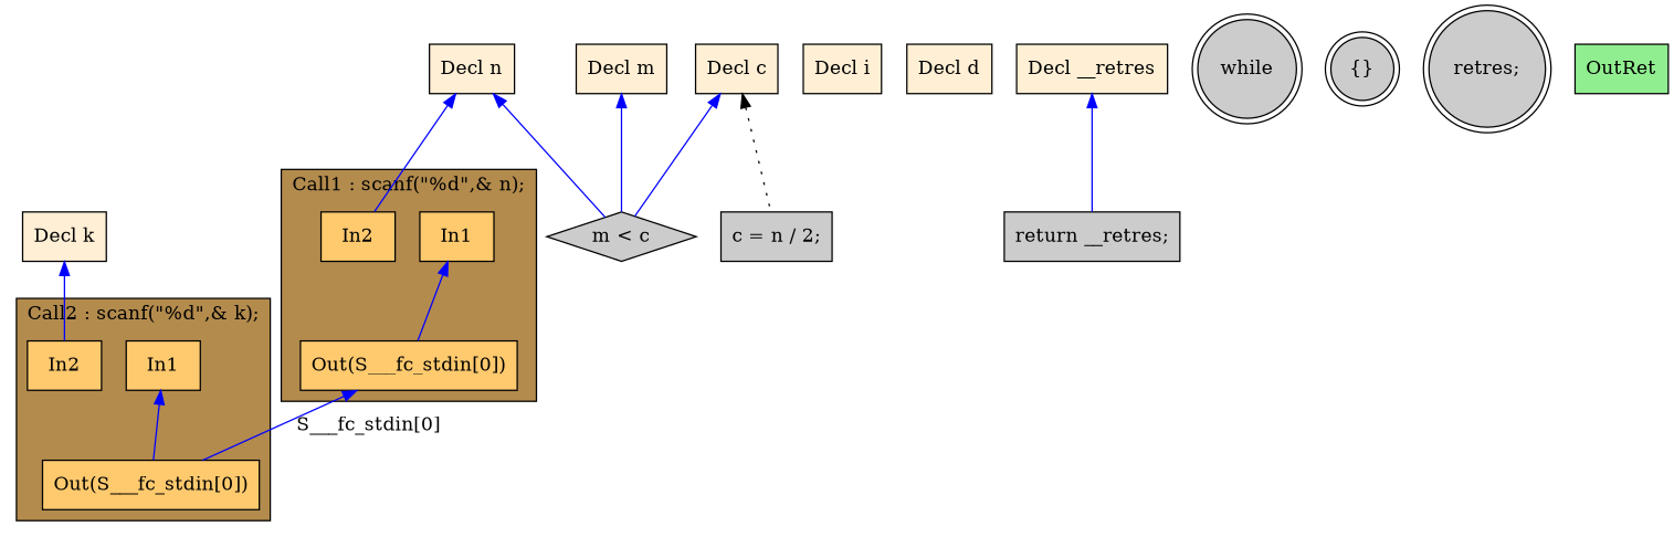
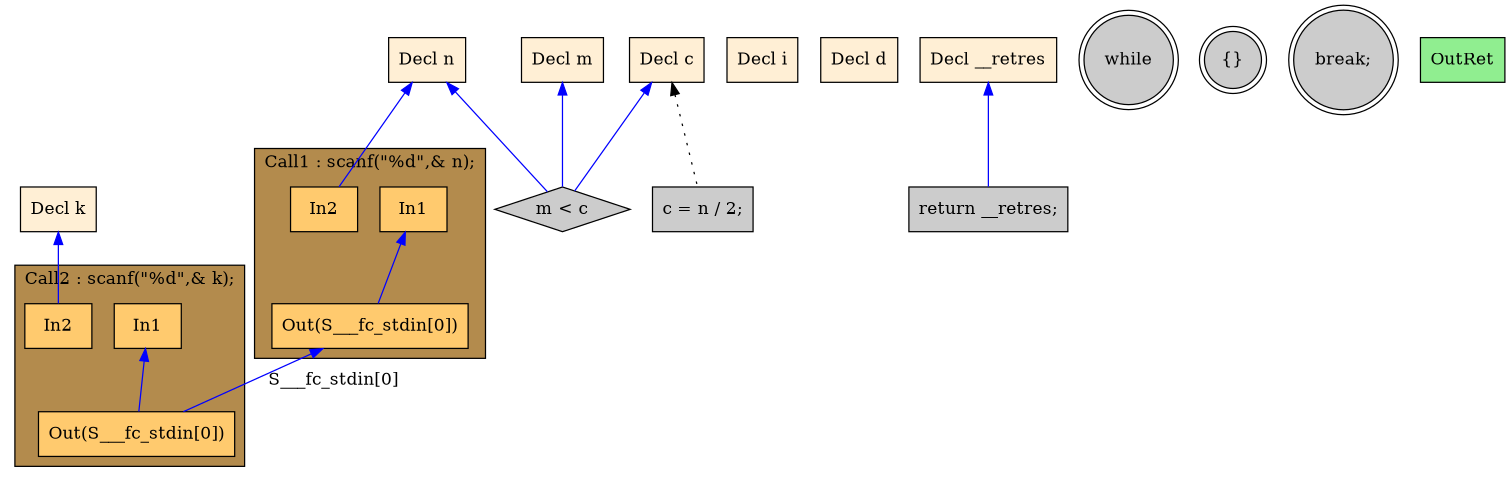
  digraph {
    rankdir=TB
    node [fillcolor="#FFEFD5" shape=box style=filled]
    edge [color="#0000FF" dir=back]
    n1 [fillcolor="#FFCA6E" label=In1]
    n2 [fillcolor="#FFCA6E" label=In2]
    n3 [fillcolor="#FFCA6E" label="Out(S___fc_stdin[0])"]
    n4 [fillcolor="#FFCA6E" label=In1]
    n5 [fillcolor="#FFCA6E" label=In2]
    n6 [fillcolor="#FFCA6E" label="Out(S___fc_stdin[0])"]
    n7 [label="Decl n"]
    n8 [fillcolor="#CCCCCC" label="m < c" shape=diamond]
    n9 [fillcolor="#CCCCCC" label="c = n / 2;"]
    n10 [label="Decl k"]
    n11 [label="Decl i"]
    n12 [label="Decl d"]
    n13 [label="Decl m"]
    n14 [label="Decl c"]
    n15 [label="Decl __retres"]
    n16 [fillcolor="#CCCCCC" label="return __retres;"]
    n17 [fillcolor="#CCCCCC" label=while shape=doublecircle]
    n18 [fillcolor="#CCCCCC" label="{}" shape=doublecircle]
-   n19 [fillcolor="#CCCCCC" label="retres;" shape=doublecircle]
+   n19 [fillcolor="#CCCCCC" label="break;" shape=doublecircle]
    n20 [fillcolor="#90EE90" label=OutRet]
    subgraph cluster_1 {
      fillcolor="#B38B4D"
      label="Call1 : scanf(\"%d\",& n);"
      style=filled
      n1
      n2
      n3
    }
    subgraph cluster_2 {
      fillcolor="#B38B4D"
      label="Call2 : scanf(\"%d\",& k);"
      style=filled
      n4
      n5
      n6
    }
    n1 -> n3
    n3 -> n6 [label="S___fc_stdin[0]"]
    n4 -> n6
    n7 -> n2
    n7 -> n8
    n10 -> n5
    n13 -> n8
    n14 -> n8
    n14 -> n9 [color="#000000" style=dotted]
    n15 -> n16
  }
